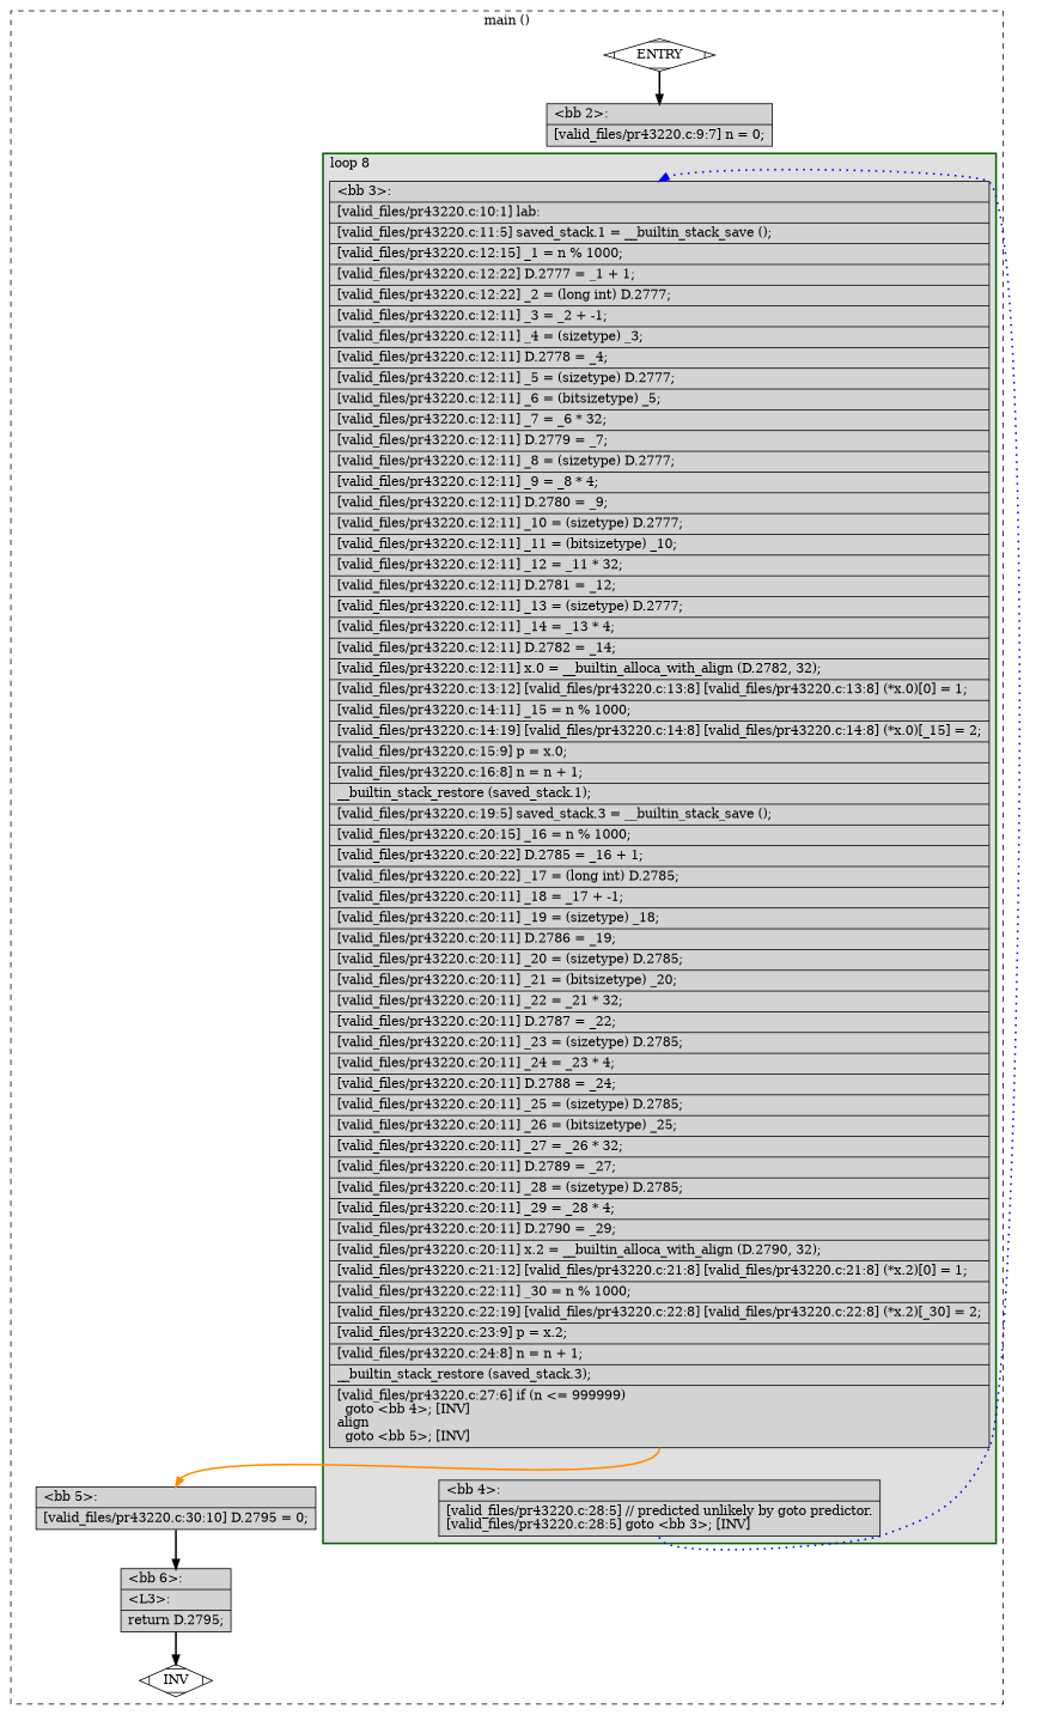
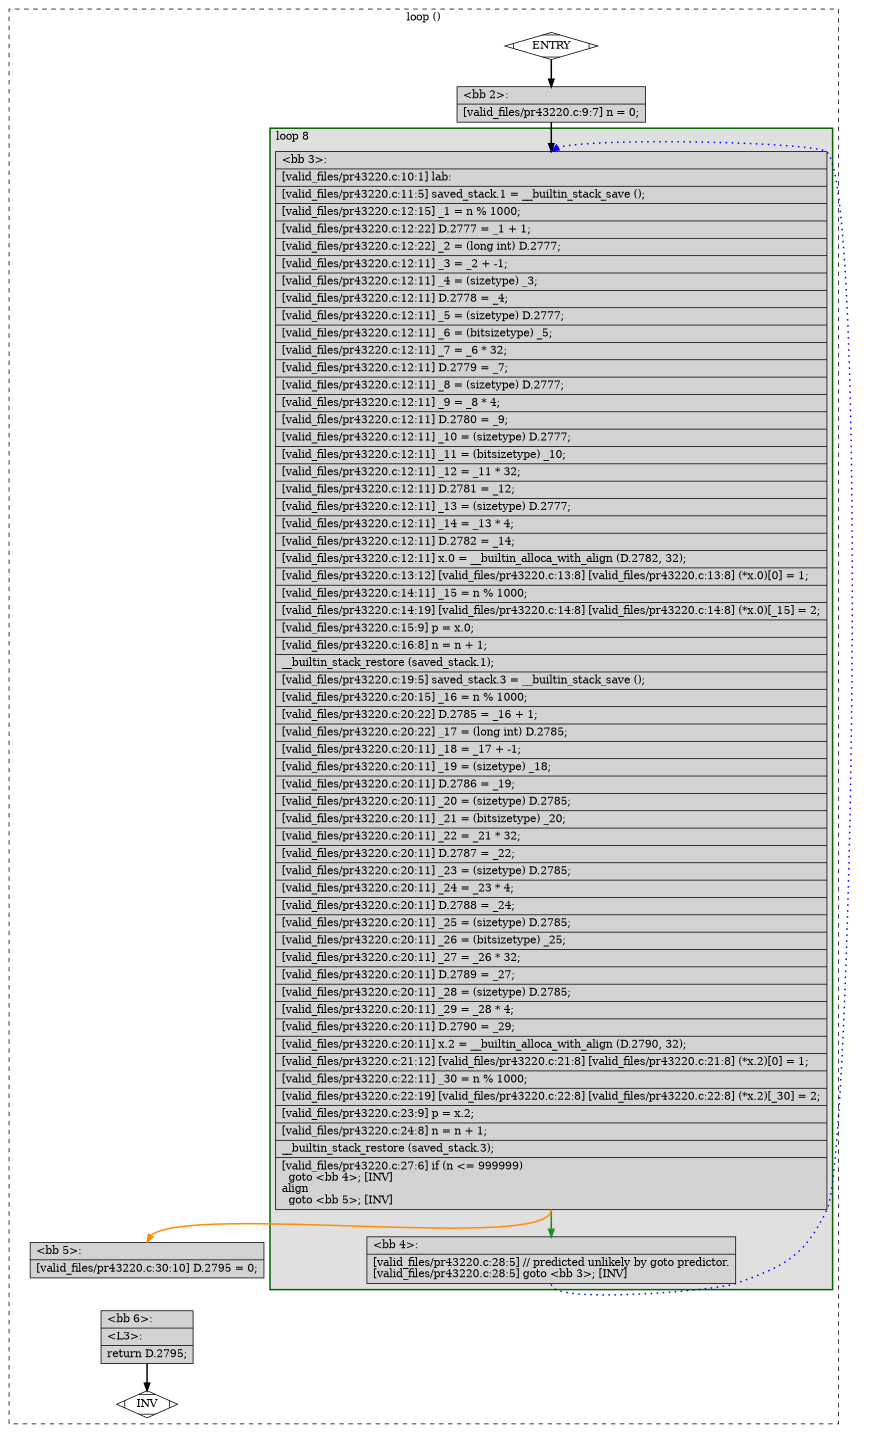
  digraph {
    node [fillcolor=lightgrey shape=record style=filled]
    edge [color=black constraint=true headport=n style="solid,bold" tailport=s weight=10]
    n1 [label="{\<bb\ 3\>:\l|[valid_files/pr43220.c:10:1]\ lab:\l|[valid_files/pr43220.c:11:5]\ saved_stack.1\ =\ __builtin_stack_save\ ();\l|[valid_files/pr43220.c:12:15]\ _1\ =\ n\ %\ 1000;\l|[valid_files/pr43220.c:12:22]\ D.2777\ =\ _1\ +\ 1;\l|[valid_files/pr43220.c:12:22]\ _2\ =\ (long\ int)\ D.2777;\l|[valid_files/pr43220.c:12:11]\ _3\ =\ _2\ +\ -1;\l|[valid_files/pr43220.c:12:11]\ _4\ =\ (sizetype)\ _3;\l|[valid_files/pr43220.c:12:11]\ D.2778\ =\ _4;\l|[valid_files/pr43220.c:12:11]\ _5\ =\ (sizetype)\ D.2777;\l|[valid_files/pr43220.c:12:11]\ _6\ =\ (bitsizetype)\ _5;\l|[valid_files/pr43220.c:12:11]\ _7\ =\ _6\ *\ 32;\l|[valid_files/pr43220.c:12:11]\ D.2779\ =\ _7;\l|[valid_files/pr43220.c:12:11]\ _8\ =\ (sizetype)\ D.2777;\l|[valid_files/pr43220.c:12:11]\ _9\ =\ _8\ *\ 4;\l|[valid_files/pr43220.c:12:11]\ D.2780\ =\ _9;\l|[valid_files/pr43220.c:12:11]\ _10\ =\ (sizetype)\ D.2777;\l|[valid_files/pr43220.c:12:11]\ _11\ =\ (bitsizetype)\ _10;\l|[valid_files/pr43220.c:12:11]\ _12\ =\ _11\ *\ 32;\l|[valid_files/pr43220.c:12:11]\ D.2781\ =\ _12;\l|[valid_files/pr43220.c:12:11]\ _13\ =\ (sizetype)\ D.2777;\l|[valid_files/pr43220.c:12:11]\ _14\ =\ _13\ *\ 4;\l|[valid_files/pr43220.c:12:11]\ D.2782\ =\ _14;\l|[valid_files/pr43220.c:12:11]\ x.0\ =\ __builtin_alloca_with_align\ (D.2782,\ 32);\l|[valid_files/pr43220.c:13:12]\ [valid_files/pr43220.c:13:8]\ [valid_files/pr43220.c:13:8]\ (*x.0)[0]\ =\ 1;\l|[valid_files/pr43220.c:14:11]\ _15\ =\ n\ %\ 1000;\l|[valid_files/pr43220.c:14:19]\ [valid_files/pr43220.c:14:8]\ [valid_files/pr43220.c:14:8]\ (*x.0)[_15]\ =\ 2;\l|[valid_files/pr43220.c:15:9]\ p\ =\ x.0;\l|[valid_files/pr43220.c:16:8]\ n\ =\ n\ +\ 1;\l|__builtin_stack_restore\ (saved_stack.1);\l|[valid_files/pr43220.c:19:5]\ saved_stack.3\ =\ __builtin_stack_save\ ();\l|[valid_files/pr43220.c:20:15]\ _16\ =\ n\ %\ 1000;\l|[valid_files/pr43220.c:20:22]\ D.2785\ =\ _16\ +\ 1;\l|[valid_files/pr43220.c:20:22]\ _17\ =\ (long\ int)\ D.2785;\l|[valid_files/pr43220.c:20:11]\ _18\ =\ _17\ +\ -1;\l|[valid_files/pr43220.c:20:11]\ _19\ =\ (sizetype)\ _18;\l|[valid_files/pr43220.c:20:11]\ D.2786\ =\ _19;\l|[valid_files/pr43220.c:20:11]\ _20\ =\ (sizetype)\ D.2785;\l|[valid_files/pr43220.c:20:11]\ _21\ =\ (bitsizetype)\ _20;\l|[valid_files/pr43220.c:20:11]\ _22\ =\ _21\ *\ 32;\l|[valid_files/pr43220.c:20:11]\ D.2787\ =\ _22;\l|[valid_files/pr43220.c:20:11]\ _23\ =\ (sizetype)\ D.2785;\l|[valid_files/pr43220.c:20:11]\ _24\ =\ _23\ *\ 4;\l|[valid_files/pr43220.c:20:11]\ D.2788\ =\ _24;\l|[valid_files/pr43220.c:20:11]\ _25\ =\ (sizetype)\ D.2785;\l|[valid_files/pr43220.c:20:11]\ _26\ =\ (bitsizetype)\ _25;\l|[valid_files/pr43220.c:20:11]\ _27\ =\ _26\ *\ 32;\l|[valid_files/pr43220.c:20:11]\ D.2789\ =\ _27;\l|[valid_files/pr43220.c:20:11]\ _28\ =\ (sizetype)\ D.2785;\l|[valid_files/pr43220.c:20:11]\ _29\ =\ _28\ *\ 4;\l|[valid_files/pr43220.c:20:11]\ D.2790\ =\ _29;\l|[valid_files/pr43220.c:20:11]\ x.2\ =\ __builtin_alloca_with_align\ (D.2790,\ 32);\l|[valid_files/pr43220.c:21:12]\ [valid_files/pr43220.c:21:8]\ [valid_files/pr43220.c:21:8]\ (*x.2)[0]\ =\ 1;\l|[valid_files/pr43220.c:22:11]\ _30\ =\ n\ %\ 1000;\l|[valid_files/pr43220.c:22:19]\ [valid_files/pr43220.c:22:8]\ [valid_files/pr43220.c:22:8]\ (*x.2)[_30]\ =\ 2;\l|[valid_files/pr43220.c:23:9]\ p\ =\ x.2;\l|[valid_files/pr43220.c:24:8]\ n\ =\ n\ +\ 1;\l|__builtin_stack_restore\ (saved_stack.3);\l|[valid_files/pr43220.c:27:6]\ if\ (n\ \<=\ 999999)\l\ \ goto\ \<bb\ 4\>;\ [INV]\lalign\l\ \ goto\ \<bb\ 5\>;\ [INV]\l}"]
    n2 [label="{\<bb\ 4\>:\l|[valid_files/pr43220.c:28:5]\ //\ predicted\ unlikely\ by\ goto\ predictor.\l[valid_files/pr43220.c:28:5]\ goto\ \<bb\ 3\>;\ [INV]\l}"]
    n3 [label="{\<bb\ 5\>:\l|[valid_files/pr43220.c:30:10]\ D.2795\ =\ 0;\l}"]
    n4 [fillcolor=white label=ENTRY shape=Mdiamond]
    n5 [fillcolor=white label=INV shape=Mdiamond]
    n6 [label="{\<bb\ 2\>:\l|[valid_files/pr43220.c:9:7]\ n\ =\ 0;\l}"]
    n7 [label="{\<bb\ 6\>:\l|\<L3\>:\l|return\ D.2795;\l}"]
    subgraph cluster_1 {
      color=black
-     label="main ()"
+     label="loop ()"
      style=dashed
      n3
      n4
      n5
      n6
      n7
      subgraph cluster_2 {
        color=darkgreen
        fillcolor=grey88
        label="loop 8"
        labeljust=l
        penwidth=2
        style=filled
        n1
        n2
      }
    }
+   n1 -> n2 [color=forestgreen]
    n1 -> n3 [color=darkorange]
    n2 -> n1 [color=blue constraint=false style="dotted,bold"]
-   n3 -> n7 [weight=100]
    n4 -> n5 [style=invis color="" weight=""]
    n4 -> n6 [weight=100]
+   n6 -> n1 [weight=100]
    n7 -> n5
  }
